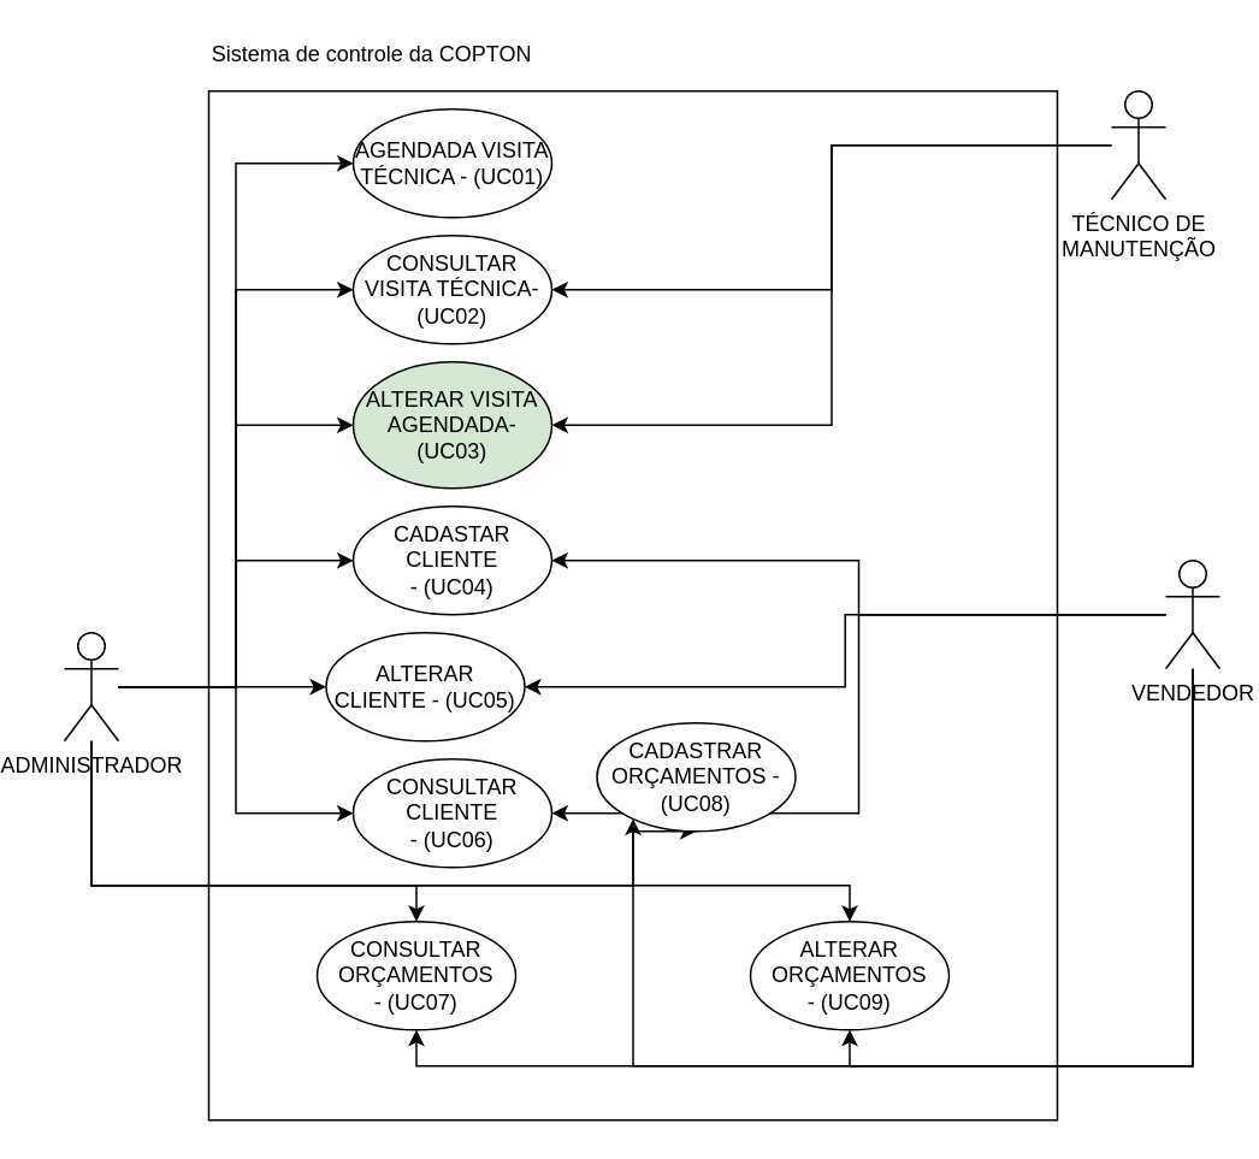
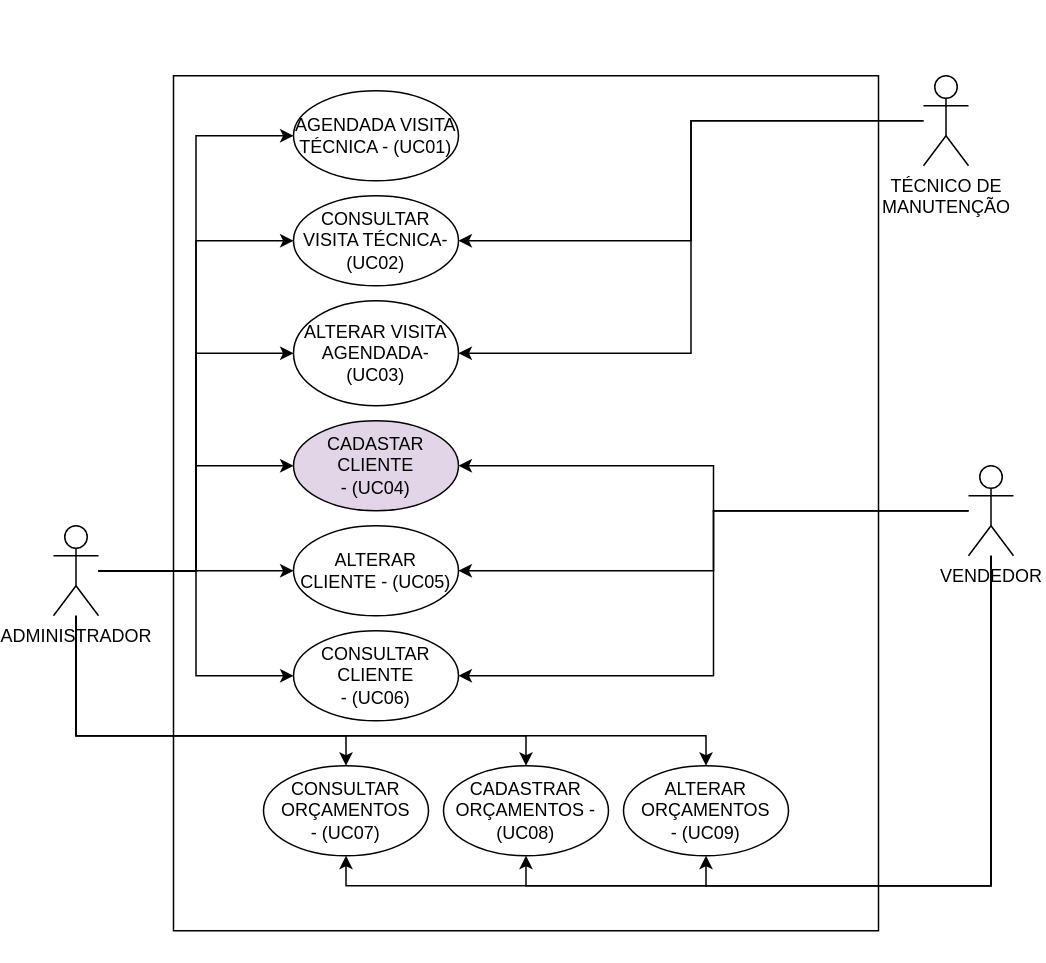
  <mxCell id="0" />
  <mxCell id="1" parent="0" />
  <mxCell id="2" value="" style="whiteSpace=wrap;html=1;" vertex="1" parent="1"><mxGeometry x="100" y="50" width="470" height="570" as="geometry" /></mxCell>
- <mxCell id="3" value="Sistema de controle da COPTON&amp;nbsp;" style="text;html=1;strokeColor=none;fillColor=none;align=left;verticalAlign=middle;whiteSpace=wrap;rounded=0;" vertex="1" parent="1"><mxGeometry x="100" y="20" width="330" height="20" as="geometry" /></mxCell>
  <mxCell id="4" style="edgeStyle=orthogonalEdgeStyle;rounded=0;orthogonalLoop=1;jettySize=auto;html=1;entryX=0;entryY=0.5;entryDx=0;entryDy=0;" edge="1" parent="1" source="13" target="24"><mxGeometry relative="1" as="geometry" /></mxCell>
  <mxCell id="5" style="edgeStyle=orthogonalEdgeStyle;rounded=0;orthogonalLoop=1;jettySize=auto;html=1;entryX=0;entryY=0.5;entryDx=0;entryDy=0;" edge="1" parent="1" source="13" target="25"><mxGeometry relative="1" as="geometry" /></mxCell>
  <mxCell id="6" style="edgeStyle=orthogonalEdgeStyle;rounded=0;orthogonalLoop=1;jettySize=auto;html=1;entryX=0;entryY=0.5;entryDx=0;entryDy=0;" edge="1" parent="1" source="13" target="26"><mxGeometry relative="1" as="geometry" /></mxCell>
  <mxCell id="7" style="edgeStyle=orthogonalEdgeStyle;rounded=0;orthogonalLoop=1;jettySize=auto;html=1;entryX=0;entryY=0.5;entryDx=0;entryDy=0;" edge="1" parent="1" source="13" target="27"><mxGeometry relative="1" as="geometry" /></mxCell>
  <mxCell id="8" style="edgeStyle=orthogonalEdgeStyle;rounded=0;orthogonalLoop=1;jettySize=auto;html=1;" edge="1" parent="1" source="13" target="29"><mxGeometry relative="1" as="geometry" /></mxCell>
  <mxCell id="9" style="edgeStyle=orthogonalEdgeStyle;rounded=0;orthogonalLoop=1;jettySize=auto;html=1;entryX=0;entryY=0.5;entryDx=0;entryDy=0;" edge="1" parent="1" source="13" target="28"><mxGeometry relative="1" as="geometry" /></mxCell>
  <mxCell id="10" style="edgeStyle=orthogonalEdgeStyle;rounded=0;orthogonalLoop=1;jettySize=auto;html=1;" edge="1" parent="1" source="13" target="33"><mxGeometry relative="1" as="geometry"><Array as="points"><mxPoint x="35" y="490" /><mxPoint x="335" y="490" /></Array></mxGeometry></mxCell>
  <mxCell id="11" style="edgeStyle=orthogonalEdgeStyle;rounded=0;orthogonalLoop=1;jettySize=auto;html=1;" edge="1" parent="1" source="13" target="31"><mxGeometry relative="1" as="geometry"><Array as="points"><mxPoint x="35" y="490" /><mxPoint x="215" y="490" /></Array></mxGeometry></mxCell>
  <mxCell id="12" style="edgeStyle=orthogonalEdgeStyle;rounded=0;orthogonalLoop=1;jettySize=auto;html=1;" edge="1" parent="1" source="13" target="32"><mxGeometry relative="1" as="geometry"><Array as="points"><mxPoint x="35" y="490" /><mxPoint x="455" y="490" /></Array></mxGeometry></mxCell>
  <mxCell id="13" value="ADMINISTRADOR" style="shape=umlActor;verticalLabelPosition=bottom;verticalAlign=top;html=1;outlineConnect=0;" vertex="1" parent="1"><mxGeometry x="20" y="350" width="30" height="60" as="geometry" /></mxCell>
  <mxCell id="14" style="edgeStyle=orthogonalEdgeStyle;rounded=0;orthogonalLoop=1;jettySize=auto;html=1;entryX=1;entryY=0.5;entryDx=0;entryDy=0;" edge="1" parent="1" source="16" target="25"><mxGeometry relative="1" as="geometry" /></mxCell>
  <mxCell id="15" style="edgeStyle=orthogonalEdgeStyle;rounded=0;orthogonalLoop=1;jettySize=auto;html=1;entryX=1;entryY=0.5;entryDx=0;entryDy=0;" edge="1" parent="1" source="16" target="26"><mxGeometry relative="1" as="geometry" /></mxCell>
  <mxCell id="16" value="TÉCNICO DE &lt;br&gt;MANUTENÇÃO" style="shape=umlActor;verticalLabelPosition=bottom;verticalAlign=top;html=1;outlineConnect=0;" vertex="1" parent="1"><mxGeometry x="600" y="50" width="30" height="60" as="geometry" /></mxCell>
  <mxCell id="17" style="edgeStyle=orthogonalEdgeStyle;rounded=0;orthogonalLoop=1;jettySize=auto;html=1;entryX=0.5;entryY=1;entryDx=0;entryDy=0;" edge="1" parent="1" source="23" target="31"><mxGeometry relative="1" as="geometry"><Array as="points"><mxPoint x="645" y="590" /><mxPoint x="215" y="590" /></Array></mxGeometry></mxCell>
  <mxCell id="18" style="edgeStyle=orthogonalEdgeStyle;rounded=0;orthogonalLoop=1;jettySize=auto;html=1;entryX=0.5;entryY=1;entryDx=0;entryDy=0;" edge="1" parent="1" source="23" target="33"><mxGeometry relative="1" as="geometry"><Array as="points"><mxPoint x="645" y="590" /><mxPoint x="335" y="590" /></Array></mxGeometry></mxCell>
  <mxCell id="19" style="edgeStyle=orthogonalEdgeStyle;rounded=0;orthogonalLoop=1;jettySize=auto;html=1;entryX=0.5;entryY=1;entryDx=0;entryDy=0;" edge="1" parent="1" source="23" target="32"><mxGeometry relative="1" as="geometry"><Array as="points"><mxPoint x="645" y="590" /><mxPoint x="455" y="590" /></Array></mxGeometry></mxCell>
  <mxCell id="20" style="edgeStyle=orthogonalEdgeStyle;rounded=0;orthogonalLoop=1;jettySize=auto;html=1;entryX=1;entryY=0.5;entryDx=0;entryDy=0;" edge="1" parent="1" source="23" target="27"><mxGeometry relative="1" as="geometry" /></mxCell>
  <mxCell id="21" style="edgeStyle=orthogonalEdgeStyle;rounded=0;orthogonalLoop=1;jettySize=auto;html=1;" edge="1" parent="1" source="23" target="29"><mxGeometry relative="1" as="geometry" /></mxCell>
  <mxCell id="22" style="edgeStyle=orthogonalEdgeStyle;rounded=0;orthogonalLoop=1;jettySize=auto;html=1;entryX=1;entryY=0.5;entryDx=0;entryDy=0;" edge="1" parent="1" source="23" target="28"><mxGeometry relative="1" as="geometry" /></mxCell>
  <mxCell id="23" value="VENDEDOR" style="shape=umlActor;verticalLabelPosition=bottom;verticalAlign=top;html=1;outlineConnect=0;" vertex="1" parent="1"><mxGeometry x="630" y="310" width="30" height="60" as="geometry" /></mxCell>
  <mxCell id="24" value="AGENDADA VISITA TÉCNICA - (UC01)" style="ellipse;whiteSpace=wrap;html=1;" vertex="1" parent="1"><mxGeometry x="180" y="60" width="110" height="60" as="geometry" /></mxCell>
  <mxCell id="25" value="CONSULTAR &lt;br&gt;VISITA TÉCNICA- (UC02)" style="ellipse;whiteSpace=wrap;html=1;" vertex="1" parent="1"><mxGeometry x="180" y="130" width="110" height="60" as="geometry" /></mxCell>
- <mxCell id="26" value="ALTERAR VISITA AGENDADA- (UC03)" style="ellipse;whiteSpace=wrap;html=1;fillColor=#d5e8d4;" vertex="1" parent="1"><mxGeometry x="180" y="200" width="110" height="70" as="geometry" /></mxCell>
- <mxCell id="27" value="CADASTAR CLIENTE &lt;br&gt;- (UC04)" style="ellipse;whiteSpace=wrap;html=1;" vertex="1" parent="1"><mxGeometry x="180" y="280" width="110" height="60" as="geometry" /></mxCell>
+ <mxCell id="26" value="ALTERAR VISITA AGENDADA- (UC03)" style="ellipse;whiteSpace=wrap;html=1;" vertex="1" parent="1"><mxGeometry x="180" y="200" width="110" height="70" as="geometry" /></mxCell>
+ <mxCell id="27" value="CADASTAR CLIENTE &lt;br&gt;- (UC04)" style="ellipse;whiteSpace=wrap;html=1;fillColor=#e1d5e7;" vertex="1" parent="1"><mxGeometry x="180" y="280" width="110" height="60" as="geometry" /></mxCell>
  <mxCell id="28" value="CONSULTAR CLIENTE&lt;br&gt;- (UC06)" style="ellipse;whiteSpace=wrap;html=1;" vertex="1" parent="1"><mxGeometry x="180" y="420" width="110" height="60" as="geometry" /></mxCell>
- <mxCell id="29" value="ALTERAR CLIENTE - (UC05)" style="ellipse;whiteSpace=wrap;html=1;" vertex="1" parent="1"><mxGeometry x="165" y="350" width="110" height="60" as="geometry" /></mxCell>
+ <mxCell id="29" value="ALTERAR CLIENTE - (UC05)" style="ellipse;whiteSpace=wrap;html=1;" vertex="1" parent="1"><mxGeometry x="180" y="350" width="110" height="60" as="geometry" /></mxCell>
  <mxCell id="30" style="edgeStyle=orthogonalEdgeStyle;rounded=0;orthogonalLoop=1;jettySize=auto;html=1;exitX=0.5;exitY=1;exitDx=0;exitDy=0;" edge="1" parent="1" source="29" target="29"><mxGeometry relative="1" as="geometry" /></mxCell>
  <mxCell id="31" value="CONSULTAR ORÇAMENTOS&lt;br&gt;- (UC07)" style="ellipse;whiteSpace=wrap;html=1;" vertex="1" parent="1"><mxGeometry x="160" y="510" width="110" height="60" as="geometry" /></mxCell>
  <mxCell id="32" value="ALTERAR ORÇAMENTOS&lt;br&gt;- (UC09)" style="ellipse;whiteSpace=wrap;html=1;" vertex="1" parent="1"><mxGeometry x="400" y="510" width="110" height="60" as="geometry" /></mxCell>
- <mxCell id="33" value="CADASTRAR&lt;br&gt;ORÇAMENTOS - (UC08)" style="ellipse;whiteSpace=wrap;html=1;" vertex="1" parent="1"><mxGeometry x="315" y="400" width="110" height="60" as="geometry" /></mxCell>
+ <mxCell id="33" value="CADASTRAR&lt;br&gt;ORÇAMENTOS - (UC08)" style="ellipse;whiteSpace=wrap;html=1;" vertex="1" parent="1"><mxGeometry x="280" y="510" width="110" height="60" as="geometry" /></mxCell>
